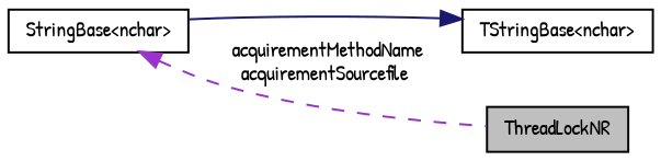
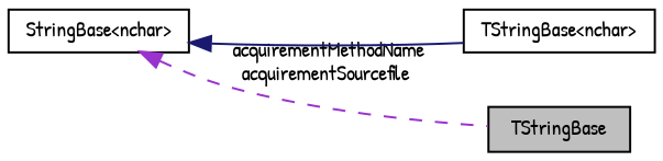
  digraph {
    fontname="Patrick Hand"
    rankdir=LR
    node [color=black fillcolor=white fontname="Patrick Hand" fontsize=10 shape=record style=filled]
    edge [dir=back fontname="Patrick Hand" fontsize=10 labelfontname=Helvetica labelfontsize=10]
-   n1 [fillcolor=grey75 fontcolor=black height=0.2 label=ThreadLockNR width=0.4]
+   n1 [fillcolor=grey75 fontcolor=black height=0.2 label=TStringBase width=0.4]
    n2 [height=0.2 label="TStringBase\<nchar\>" width=0.4]
    n3 [height=0.2 label="StringBase\<nchar\>" width=0.4]
    n3 -> n1 [color=darkorchid3 label=" acquirementMethodName\nacquirementSourcefile" style=dashed]
-   n2 -> n3 [color=midnightblue style=solid]
+   n3 -> n2 [color=midnightblue style=solid]
  }
